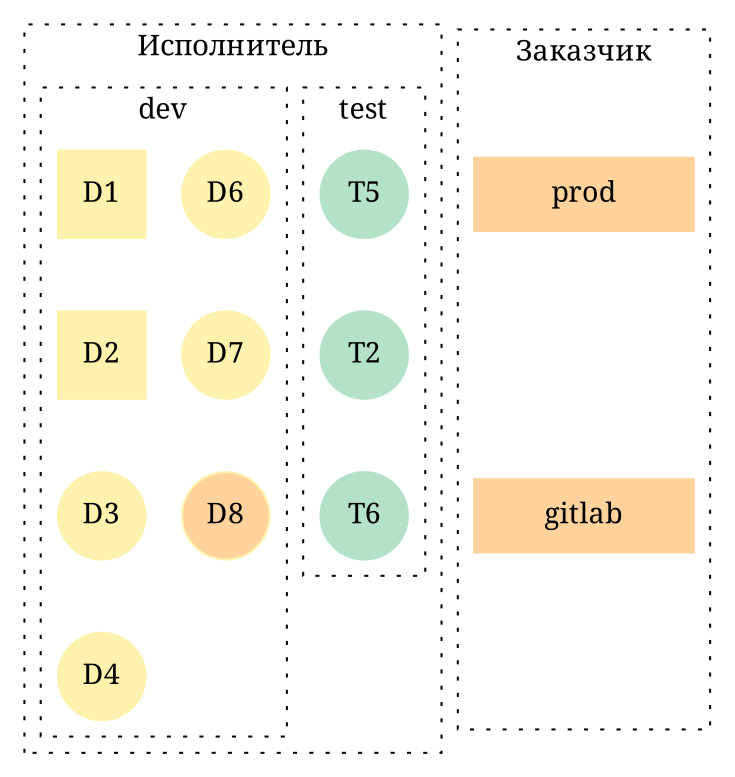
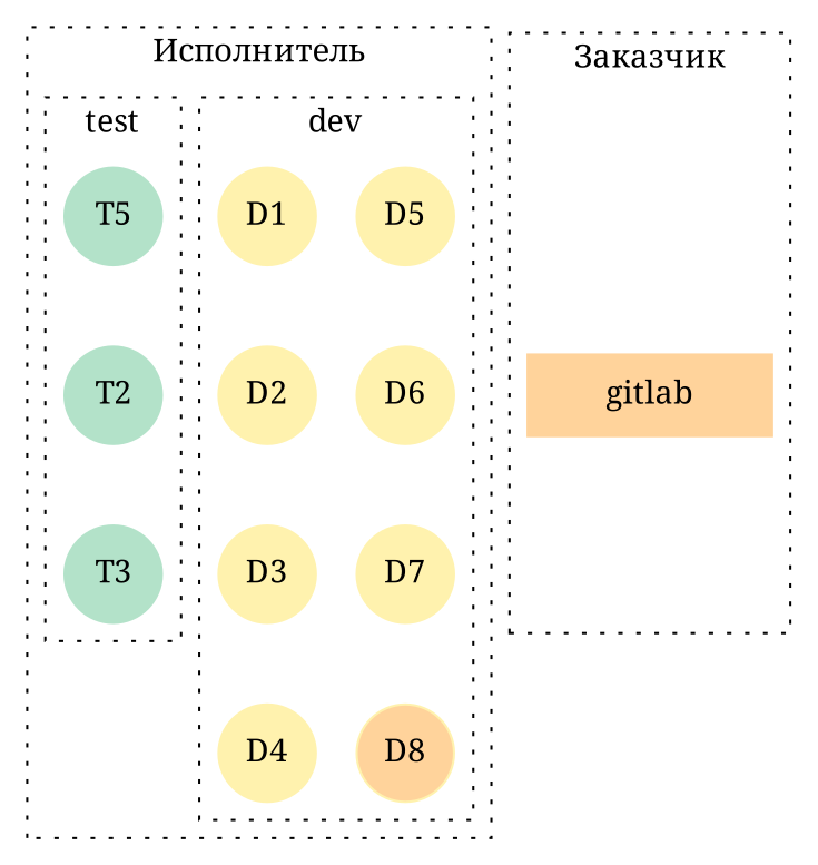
  digraph {
    fontname="Noto Serif"
    rankdir=TB
    style=dotted
    node [color="#fff2ae" fontname="Noto Serif" style=filled]
    edge [arrowhead=none fontname="Noto Serif" style=invis]
    n1 [color="#b3e2c9" height=0.6 label=T5 width=0.6]
    T2 [color="#b3e2c9" height=0.6 width=0.6]
-   T3 [color="#b3e2c9" height=0.6 width=0.6 label=T6]
+   T3 [color="#b3e2c9" height=0.6 width=0.6]
+   D5 [height=0.6 width=0.6]
    D6 [height=0.6 width=0.6]
    D7 [height=0.6 width=0.6]
    D8 [fillcolor=burlywood1 height=0.6 width=0.6]
-   D1 [height=0.6 width=0.6 shape=box]
-   D2 [height=0.6 width=0.6 shape=box]
+   D1 [height=0.6 width=0.6]
+   D2 [height=0.6 width=0.6]
    D3 [height=0.6 width=0.6]
    D4 [height=0.6 width=0.6]
-   prod [color=burlywood1 height=0.5 shape=box width=1.5]
    I1 [color=burlywood1 height=0.5 shape=box style=invisible width=1.5]
    gitlab [color=burlywood1 height=0.5 shape=box width=1.5]
    I2 [color=burlywood1 height=0.5 shape=box style=invisible width=1.5]
    subgraph cluster_1 {
      label="Исполнитель"
      subgraph cluster_2 {
        label=test
        n1
        T2
        T3
      }
      subgraph cluster_3 {
        label=dev
+       D5
        D6
        D7
        D8
        D1
        D2
        D3
        D4
      }
    }
    subgraph cluster_4 {
      label="Заказчик\n\n\n"
-     prod
      I1
      gitlab
      I2
    }
    n1 -> T2
    T2 -> T3
+   D5 -> D6
    D6 -> D7
    D7 -> D8
    D1 -> D2
    D2 -> D3
    D3 -> D4
-   prod -> I1
    I1 -> gitlab
    gitlab -> I2
  }
